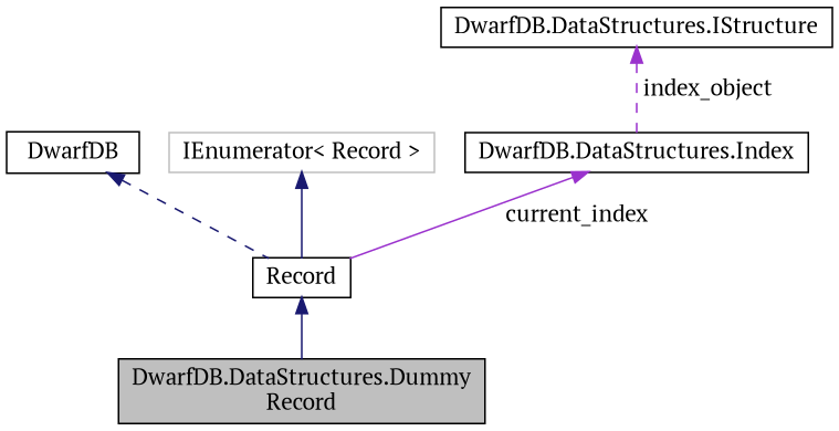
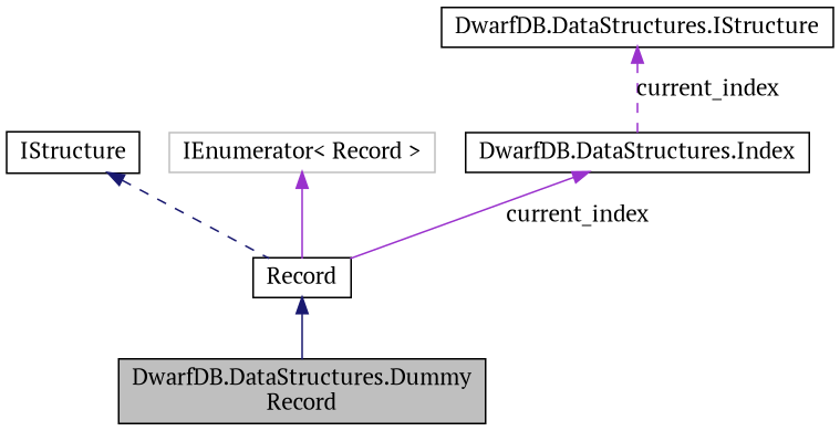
  digraph {
    fontname="PT Serif"
    node [color=black fillcolor=white fontname="PT Serif" fontsize=14 shape=record style=filled]
    edge [color=midnightblue dir=back fontname="PT Serif" fontsize=14 labelfontname=Helvetica labelfontsize=14 style=solid]
    n1 [fillcolor=grey75 fontcolor=black height=0.2 label="DwarfDB.DataStructures.Dummy\lRecord" width=0.4]
    n2 [height=0.2 label=Record width=0.4]
-   n3 [height=0.2 label=DwarfDB width=0.4]
+   n3 [height=0.2 label=IStructure width=0.4]
    n4 [color=grey75 height=0.2 label="IEnumerator\< Record \>" width=0.4]
    n5 [height=0.2 label="DwarfDB.DataStructures.Index" width=0.4]
    n6 [height=0.2 label="DwarfDB.DataStructures.IStructure" width=0.4]
    n2 -> n1
    n3 -> n2 [style=dashed]
-   n4 -> n2
+   n4 -> n2 [color=darkorchid3]
    n5 -> n2 [color=darkorchid3 label=" current_index"]
-   n6 -> n5 [color=darkorchid3 label=" index_object" style=dashed]
+   n6 -> n5 [color=darkorchid3 label=" current_index" style=dashed]
  }
